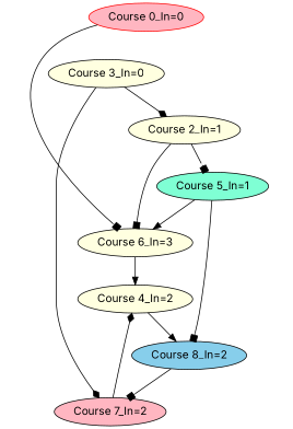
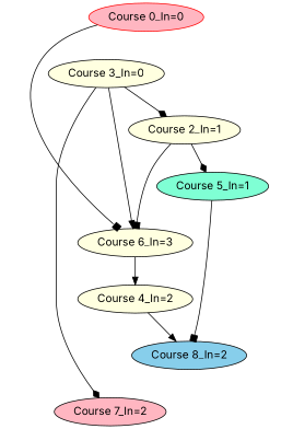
  digraph {
    fontname=Inter
    node [fillcolor=lightyellow fontname=Inter style=filled]
    edge [fontname=Inter arrowhead=box]
    "Course 0_In=0" [color=red fillcolor=lightpink]
    "Course 2_In=1"
    "Course 3_In=0"
    "Course 4_In=2"
    "Course 6_In=3"
    "Course 5_In=1" [fillcolor=aquamarine]
    "Course 7_In=2" [fillcolor=lightpink]
    "Course 8_In=2" [fillcolor=skyblue]
    "Course 0_In=0" -> "Course 2_In=1" [style=invis arrowhead=""]
    "Course 0_In=0" -> "Course 3_In=0" [style=invis arrowhead=""]
    "Course 0_In=0" -> "Course 4_In=2" [style=invis arrowhead=""]
    "Course 0_In=0" -> "Course 6_In=3"
    "Course 2_In=1" -> "Course 6_In=3"
-   "Course 2_In=1" -> "Course 5_In=1"
+   "Course 2_In=1" -> "Course 5_In=1" [arrowhead=diamond]
    "Course 3_In=0" -> "Course 2_In=1" [arrowhead=diamond]
-   "Course 5_In=1" -> "Course 6_In=3" [arrowhead=normal]
+   "Course 3_In=0" -> "Course 6_In=3" [arrowhead=normal]
    "Course 3_In=0" -> "Course 7_In=2" [arrowhead=diamond]
    "Course 4_In=2" -> "Course 8_In=2" [arrowhead=normal]
    "Course 6_In=3" -> "Course 4_In=2" [arrowhead=normal]
    "Course 5_In=1" -> "Course 8_In=2"
-   "Course 7_In=2" -> "Course 4_In=2" [arrowhead=diamond]
-   "Course 8_In=2" -> "Course 7_In=2"
  }
